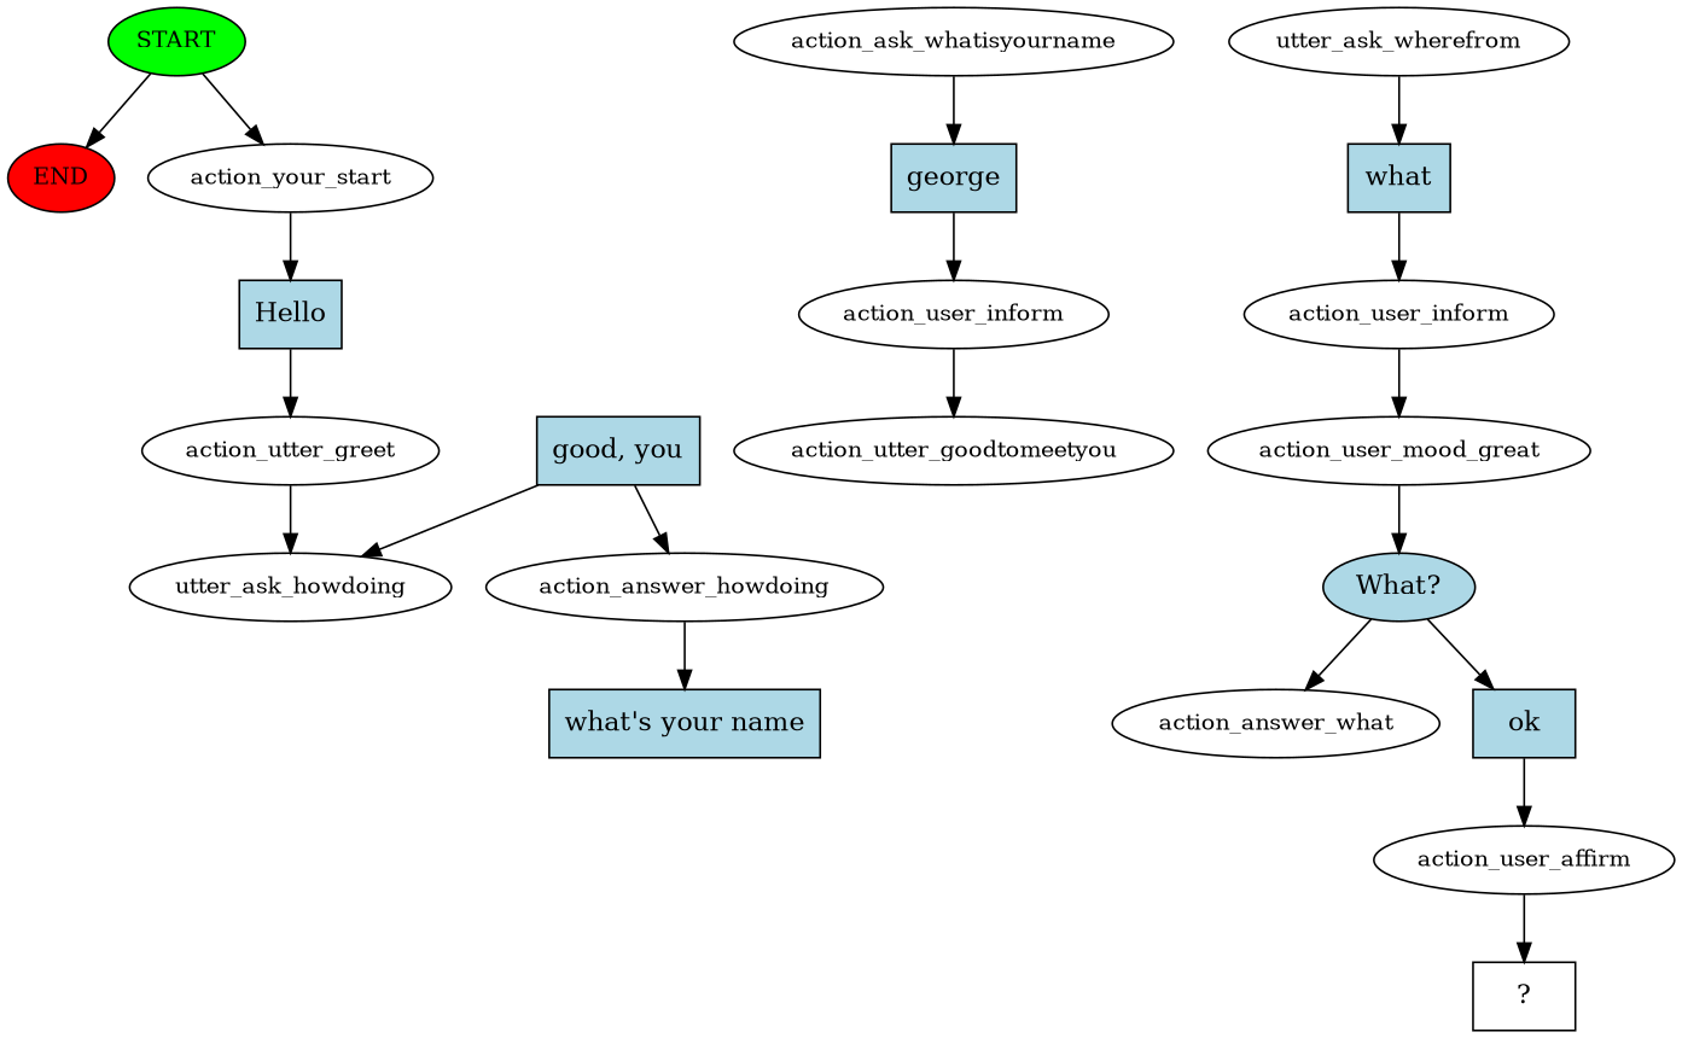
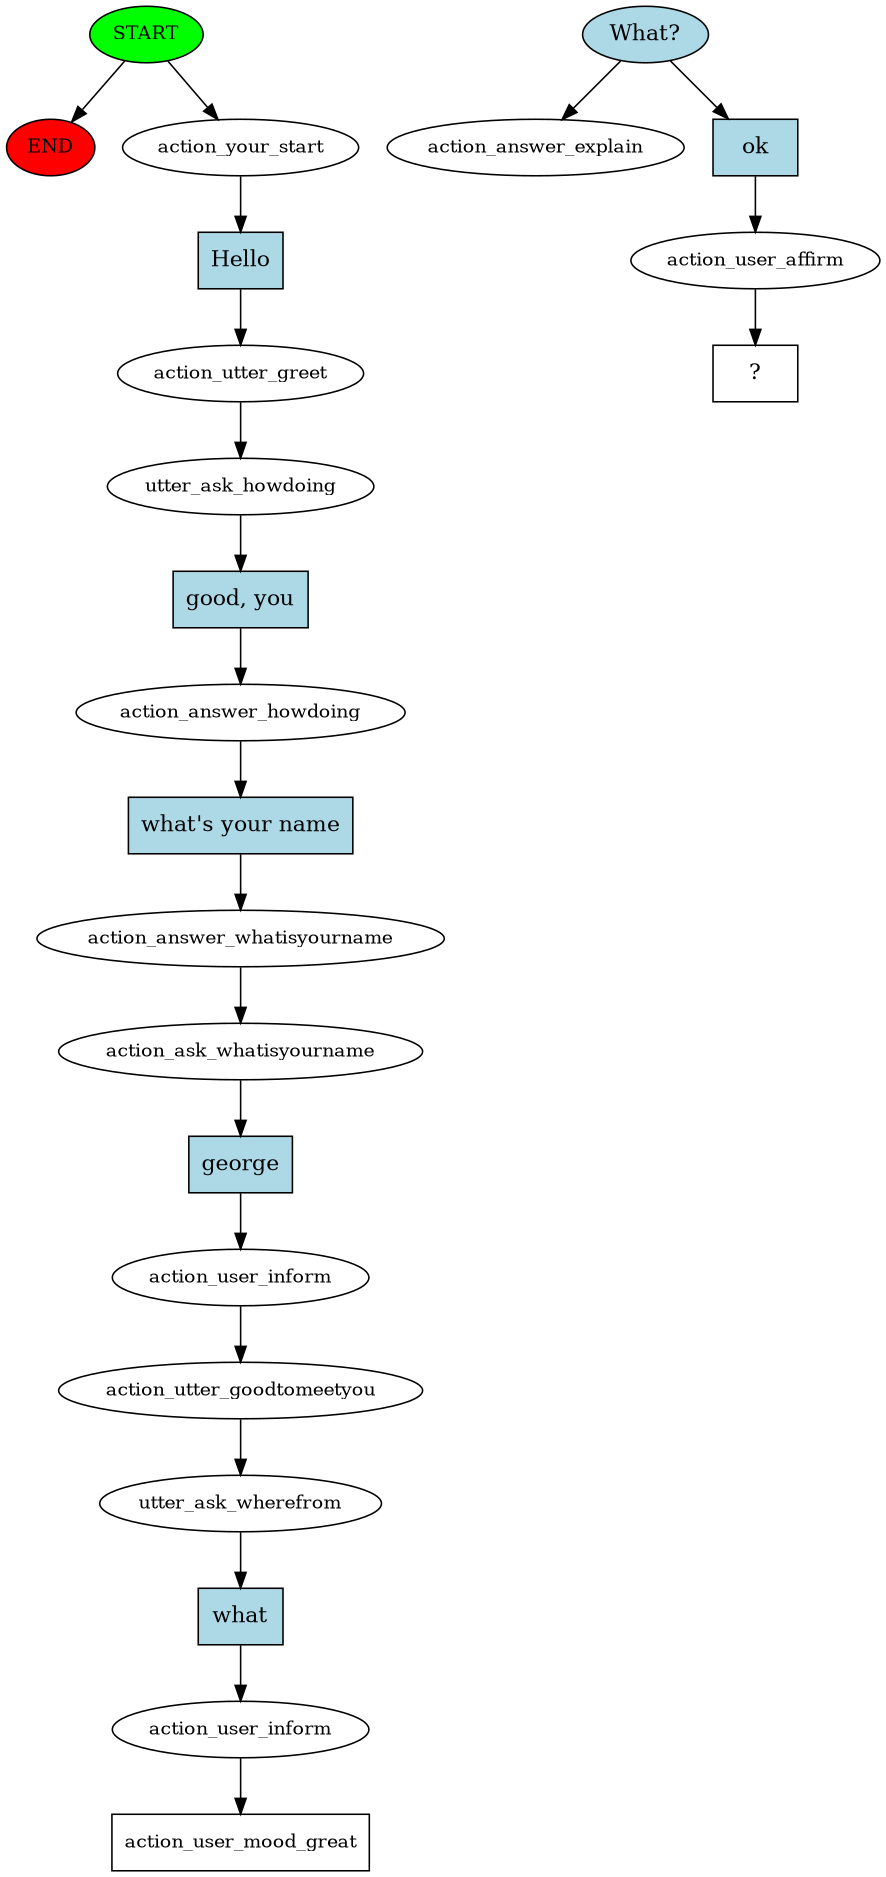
  digraph {
    node [fontsize=12]
    n1 [fillcolor=green label=START style=filled]
    n2 [fillcolor=red label=END style=filled]
    n3 [label=action_your_start]
    n4 [fillcolor=lightblue label=Hello shape=rect style=filled fontsize=""]
    n5 [label=action_utter_greet]
    n6 [label=utter_ask_howdoing]
    n7 [fillcolor=lightblue label="good, you" shape=rect style=filled fontsize=""]
    n8 [label=action_answer_howdoing]
    n9 [fillcolor=lightblue label="what's your name" shape=rect style=filled fontsize=""]
+   n10 [label=action_answer_whatisyourname]
    n11 [label=action_ask_whatisyourname]
    n12 [fillcolor=lightblue label=george shape=rect style=filled fontsize=""]
    n13 [label=action_user_inform]
    n14 [label=action_utter_goodtomeetyou]
    n15 [label=utter_ask_wherefrom]
    n16 [fillcolor=lightblue label=what shape=rect style=filled fontsize=""]
    n17 [label=action_user_inform]
-   n18 [label=action_user_mood_great]
+   n18 [label=action_user_mood_great shape=box]
    n19 [fillcolor=lightblue label="What?" shape=ellipse style=filled fontsize=""]
-   n20 [label=action_answer_what]
+   n20 [label=action_answer_explain]
    n21 [fillcolor=lightblue label=ok shape=rect style=filled fontsize=""]
    n22 [label=action_user_affirm]
    n23 [label="  ?  " shape=rect fontsize=""]
    n1 -> n2
    n1 -> n3
    n3 -> n4
    n4 -> n5
    n5 -> n6
-   n7 -> n6
+   n6 -> n7
    n7 -> n8
    n8 -> n9
+   n9 -> n10
+   n10 -> n11
    n11 -> n12
    n12 -> n13
    n13 -> n14
+   n14 -> n15
    n15 -> n16
    n16 -> n17
    n17 -> n18
-   n18 -> n19
    n19 -> n20
    n19 -> n21
    n21 -> n22
    n22 -> n23
  }
